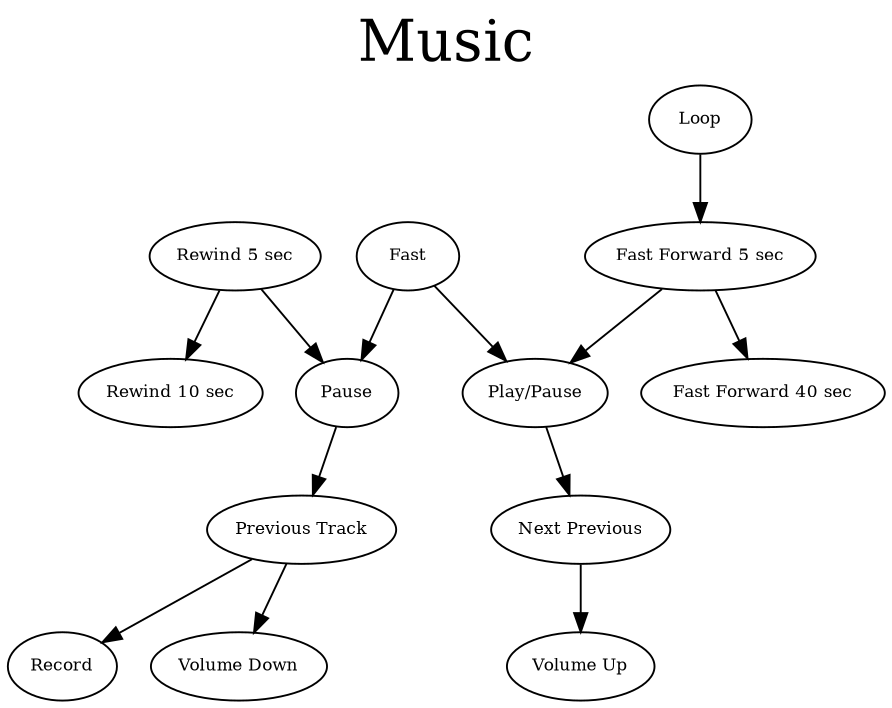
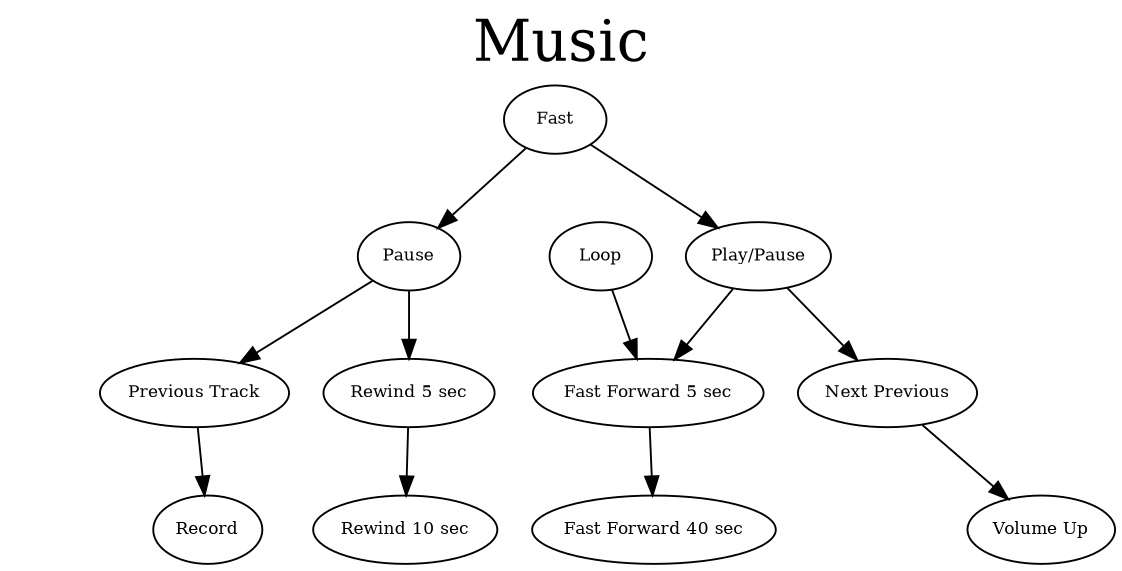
  digraph {
    fontsize=30
    label=Music
    labelloc=top
    node [fontsize=9]
    n1 [label=Fast]
    n2 [label=Pause]
    "Play/Pause"
    "Previous Track"
    "Rewind 5 sec"
    "Fast Forward 5 sec"
    n7 [label="Next Previous"]
-   "Volume Down"
    empty1 [style=invis width=.1]
    Record
    "Rewind 10 sec"
    n12 [label="Fast Forward 40 sec"]
    empty3 [style=invis width=.1]
    "Volume Up"
    Loop
    n1 -> n2
    n1 -> "Play/Pause"
    n2 -> "Previous Track"
-   "Rewind 5 sec" -> n2
-   "Fast Forward 5 sec" -> "Play/Pause"
+   n2 -> "Rewind 5 sec"
+   "Play/Pause" -> "Fast Forward 5 sec"
    "Play/Pause" -> n7
-   "Previous Track" -> "Volume Down"
    "Previous Track" -> empty1 [style=invis]
    "Previous Track" -> Record
    "Rewind 5 sec" -> "Rewind 10 sec"
    "Fast Forward 5 sec" -> n12
    n7 -> empty3 [style=invis]
    n7 -> "Volume Up"
    Loop -> "Fast Forward 5 sec"
  }
